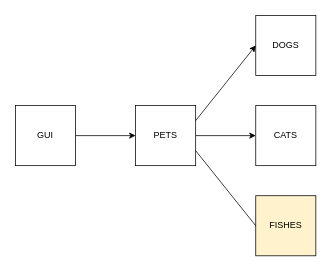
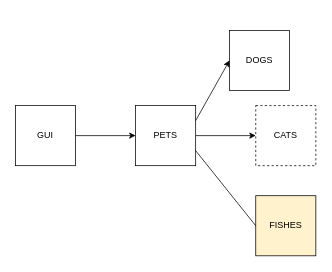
  <mxCell id="0" />
  <mxCell id="1" parent="0" />
  <mxCell id="2" value="GUI" style="whiteSpace=wrap;html=1;aspect=fixed;" vertex="1" parent="1"><mxGeometry x="20" y="140" width="80" height="80" as="geometry" /></mxCell>
  <mxCell id="3" value="PETS" style="whiteSpace=wrap;html=1;aspect=fixed;" vertex="1" parent="1"><mxGeometry x="180" y="140" width="80" height="80" as="geometry" /></mxCell>
- <mxCell id="4" value="DOGS" style="whiteSpace=wrap;html=1;aspect=fixed;" vertex="1" parent="1"><mxGeometry x="340" y="20" width="80" height="80" as="geometry" /></mxCell>
- <mxCell id="5" value="CATS" style="whiteSpace=wrap;html=1;aspect=fixed;" vertex="1" parent="1"><mxGeometry x="340" y="140" width="80" height="80" as="geometry" /></mxCell>
+ <mxCell id="4" value="DOGS" style="whiteSpace=wrap;html=1;aspect=fixed;" vertex="1" parent="1"><mxGeometry x="305" y="40" width="80" height="80" as="geometry" /></mxCell>
+ <mxCell id="5" value="CATS" style="whiteSpace=wrap;html=1;aspect=fixed;dashed=1;" vertex="1" parent="1"><mxGeometry x="340" y="140" width="80" height="80" as="geometry" /></mxCell>
  <mxCell id="6" value="FISHES" style="whiteSpace=wrap;html=1;aspect=fixed;fillColor=#fff2cc;" vertex="1" parent="1"><mxGeometry x="340" y="260" width="80" height="80" as="geometry" /></mxCell>
  <mxCell id="7" value="" style="endArrow=classic;html=1;exitX=1;exitY=0.5;exitDx=0;exitDy=0;entryX=0;entryY=0.5;entryDx=0;entryDy=0;" edge="1" parent="1" source="2" target="3"><mxGeometry width="50" height="50" relative="1" as="geometry"><mxPoint x="100" y="390" as="sourcePoint" /><mxPoint x="150" y="340" as="targetPoint" /></mxGeometry></mxCell>
  <mxCell id="8" value="" style="endArrow=classic;html=1;exitX=1;exitY=0.25;exitDx=0;exitDy=0;entryX=0;entryY=0.5;entryDx=0;entryDy=0;" edge="1" parent="1" source="3" target="4"><mxGeometry width="50" height="50" relative="1" as="geometry"><mxPoint x="260" y="140" as="sourcePoint" /><mxPoint x="310" y="90" as="targetPoint" /></mxGeometry></mxCell>
  <mxCell id="9" value="" style="endArrow=classic;html=1;exitX=1;exitY=0.5;exitDx=0;exitDy=0;entryX=0;entryY=0.5;entryDx=0;entryDy=0;" edge="1" parent="1" source="3" target="5"><mxGeometry width="50" height="50" relative="1" as="geometry"><mxPoint x="150" y="460" as="sourcePoint" /><mxPoint x="200" y="410" as="targetPoint" /></mxGeometry></mxCell>
  <mxCell id="10" value="" style="endArrow=none;html=1;exitX=1;exitY=0.75;exitDx=0;exitDy=0;entryX=0;entryY=0.5;entryDx=0;entryDy=0;" edge="1" parent="1" source="3" target="6"><mxGeometry width="50" height="50" relative="1" as="geometry"><mxPoint x="260" y="340" as="sourcePoint" /><mxPoint x="310" y="290" as="targetPoint" /></mxGeometry></mxCell>
